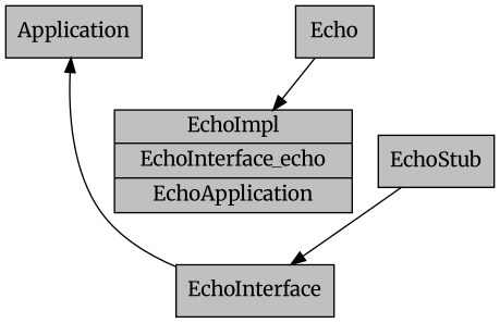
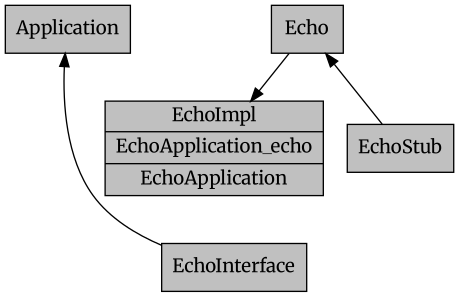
  digraph {
    fontname=Merriweather
    rankdir=TB
    node [fillcolor=grey fontname=Merriweather shape=rectangle style=filled]
    edge [fontname=Merriweather]
    Application
    Echo
-   n3 [label="{<f0> EchoImpl | <f1> EchoInterface_echo | <f2> EchoApplication}" shape=record]
+   n3 [label="{<f0> EchoImpl | <f1> EchoApplication_echo | <f2> EchoApplication}" shape=record]
    n4 [label=EchoInterface]
    EchoStub
    subgraph sub_1 {
      rank=source
      Application
      Echo
    }
    Echo -> n3
    n4 -> Application
-   EchoStub -> n4
+   EchoStub -> Echo
  }
